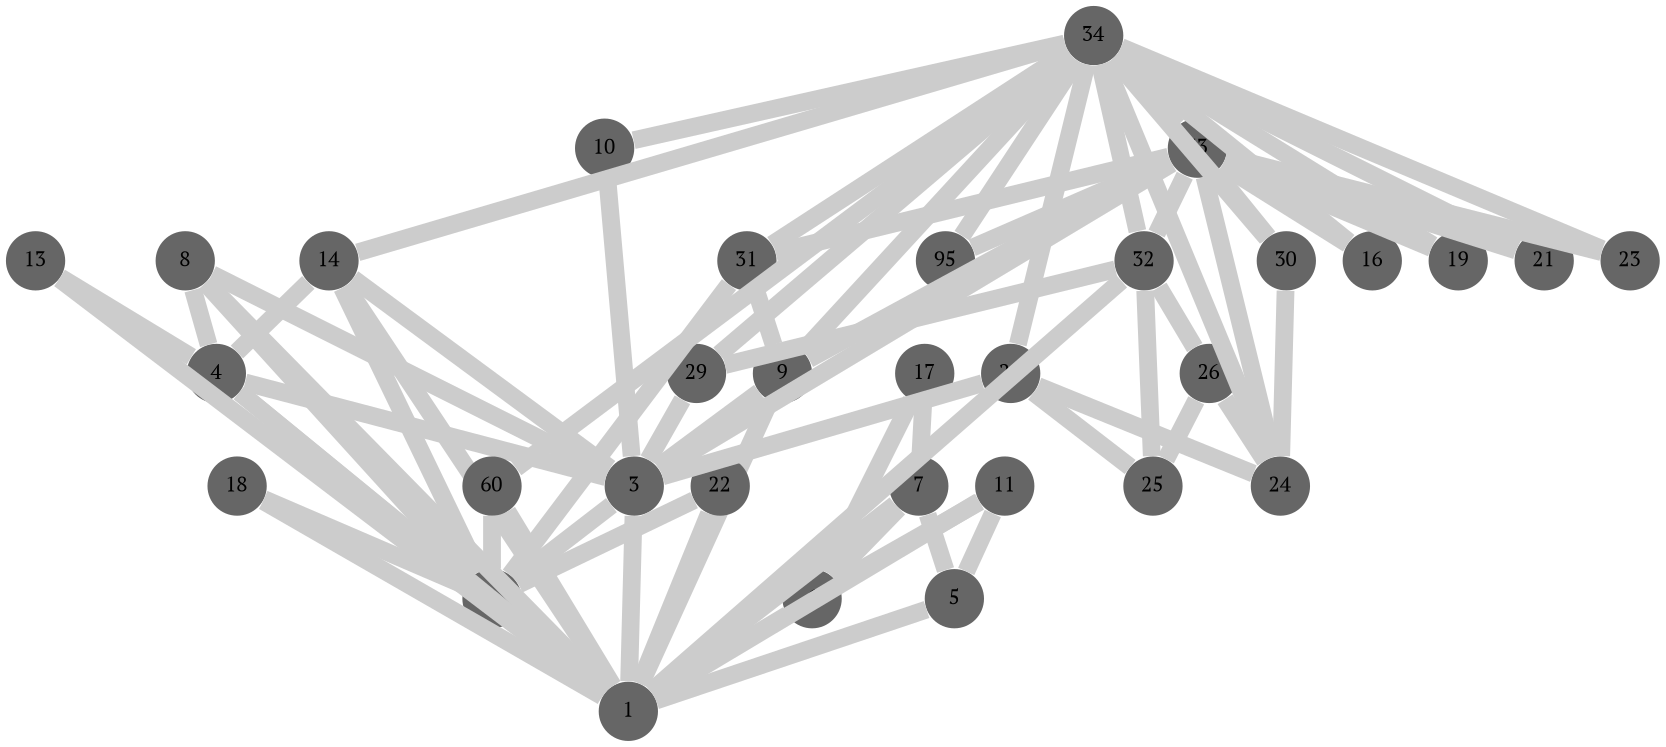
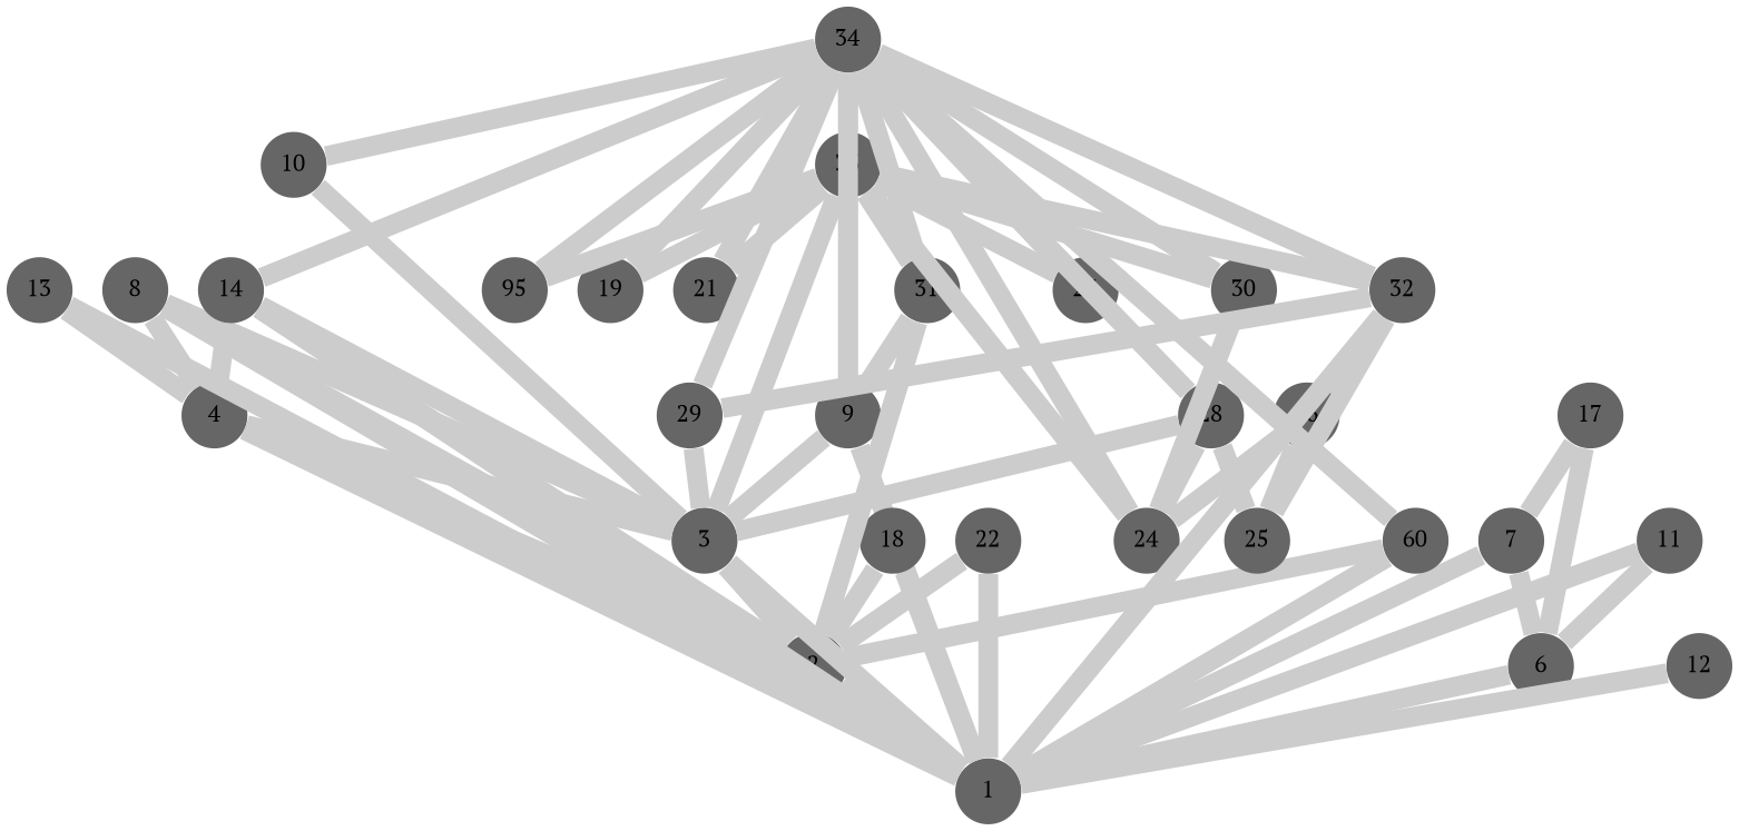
  graph {
    bgcolor="#FFFFFFFF"
    fontname="PT Serif"
    splines=false
    node [color="#000000FF" fillcolor="#666666FF" fixedsize=true fontcolor="#000000FF" fontname="PT Serif" fontsize=14 labelloc=c penwidth=0.000000 shape=ellipse style="solid,filled"]
    edge [arrowhead=none arrowtail=none color="#CCCCCCFF" dir=both fontcolor="#000000FF" fontname="PT Serif" fontsize=10 penwidth=12.000000 style=solid]
    n1 [height=0.555556 label=1 width=0.555556]
    n2 [height=0.555556 label=2 width=0.555556]
    n3 [height=0.555556 label=3 width=0.555556]
    n4 [height=0.555556 label=4 width=0.555556]
-   n5 [height=0.555556 label=5 width=0.555556]
    n6 [height=0.555556 label=6 width=0.555556]
    n7 [height=0.555556 label=7 width=0.555556]
    n8 [height=0.555556 label=8 width=0.555556]
    n9 [height=0.555556 label=9 width=0.555556]
    n10 [height=0.555556 label=10 width=0.555556]
    n11 [height=0.555556 label=11 width=0.555556]
+   n12 [height=0.555556 label=12 width=0.555556]
    n13 [height=0.555556 label=13 width=0.555556]
    n14 [height=0.555556 label=14 width=0.555556]
    n15 [height=0.555556 label=95 width=0.555556]
-   n16 [height=0.555556 label=16 width=0.555556]
    n17 [height=0.555556 label=17 width=0.555556]
    n18 [height=0.555556 label=18 width=0.555556]
    n19 [height=0.555556 label=19 width=0.555556]
    n20 [height=0.555556 label=60 width=0.555556]
    n21 [height=0.555556 label=21 width=0.555556]
    n22 [height=0.555556 label=22 width=0.555556]
    n23 [height=0.555556 label=23 width=0.555556]
    n24 [height=0.555556 label=24 width=0.555556]
    n25 [height=0.555556 label=25 width=0.555556]
    n26 [height=0.555556 label=26 width=0.555556]
    n27 [height=0.555556 label=28 width=0.555556]
    n28 [height=0.555556 label=29 width=0.555556]
    n29 [height=0.555556 label=30 width=0.555556]
    n30 [height=0.555556 label=31 width=0.555556]
    n31 [height=0.555556 label=32 width=0.555556]
    n32 [height=0.555556 label=33 width=0.555556]
    n33 [height=0.555556 label=34 width=0.555556]
    n2 -- n1
    n3 -- n1
    n3 -- n2
    n4 -- n1
    n4 -- n2
    n4 -- n3
-   n5 -- n1
    n6 -- n1
    n7 -- n1
-   n7 -- n5
    n7 -- n6
    n8 -- n1
    n8 -- n2
    n8 -- n3
    n8 -- n4
    n9 -- n1
    n9 -- n3
    n10 -- n3
    n11 -- n1
-   n11 -- n5
    n11 -- n6
+   n12 -- n1
    n13 -- n1
    n13 -- n4
    n14 -- n1
    n14 -- n2
    n14 -- n3
    n14 -- n4
    n17 -- n6
    n17 -- n7
    n18 -- n1
    n18 -- n2
    n20 -- n1
    n20 -- n2
    n22 -- n1
    n22 -- n2
    n26 -- n24
    n26 -- n25
    n27 -- n3
    n27 -- n24
    n27 -- n25
    n28 -- n3
    n29 -- n24
    n30 -- n2
    n30 -- n9
    n31 -- n1
    n31 -- n25
    n31 -- n26
    n31 -- n28
    n32 -- n3
    n32 -- n9
    n32 -- n15
-   n32 -- n16
    n32 -- n19
    n32 -- n21
    n32 -- n23
    n32 -- n24
    n32 -- n29
    n32 -- n30
    n32 -- n31
    n33 -- n9
    n33 -- n10
    n33 -- n14
    n33 -- n15
-   n33 -- n16
    n33 -- n19
    n33 -- n20
    n33 -- n21
    n33 -- n23
    n33 -- n24
    n33 -- n27
    n33 -- n28
    n33 -- n29
    n33 -- n30
    n33 -- n31
    n33 -- n32
  }
